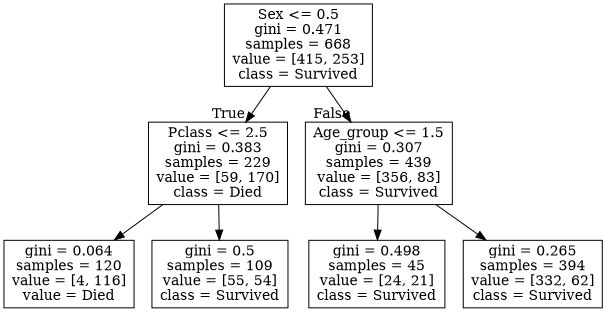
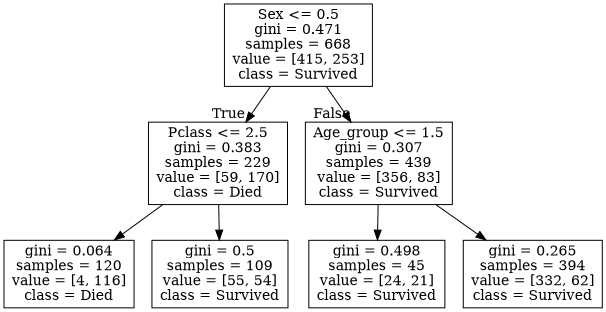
  digraph {
    node [shape=box]
    n1 [label="Sex <= 0.5\ngini = 0.471\nsamples = 668\nvalue = [415, 253]\nclass = Survived"]
    n2 [label="Pclass <= 2.5\ngini = 0.383\nsamples = 229\nvalue = [59, 170]\nclass = Died"]
    n3 [label="Age_group <= 1.5\ngini = 0.307\nsamples = 439\nvalue = [356, 83]\nclass = Survived"]
-   n4 [label="gini = 0.064\nsamples = 120\nvalue = [4, 116]\nvalue = Died"]
+   n4 [label="gini = 0.064\nsamples = 120\nvalue = [4, 116]\nclass = Died"]
    n5 [label="gini = 0.5\nsamples = 109\nvalue = [55, 54]\nclass = Survived"]
    n6 [label="gini = 0.498\nsamples = 45\nvalue = [24, 21]\nclass = Survived"]
    n7 [label="gini = 0.265\nsamples = 394\nvalue = [332, 62]\nclass = Survived"]
    n1 -> n2 [headlabel=True labelangle=45 labeldistance=2.5]
    n1 -> n3 [headlabel=False labelangle=-45 labeldistance=2.5]
    n2 -> n4
    n2 -> n5
    n3 -> n6
    n3 -> n7
  }
